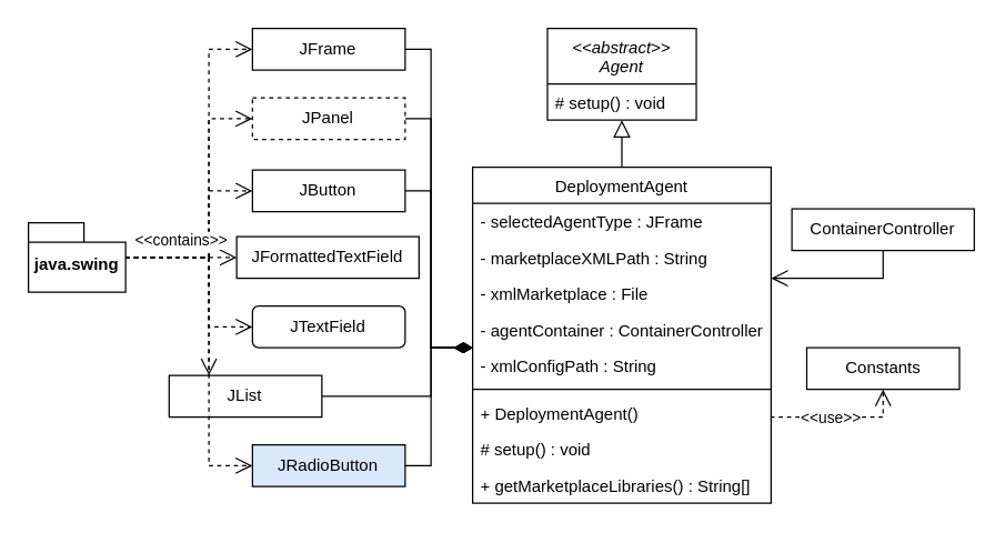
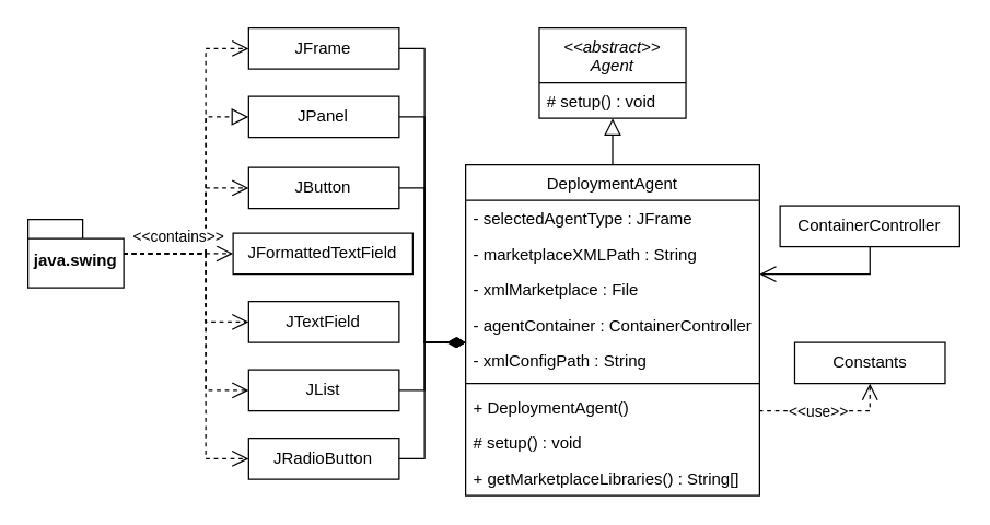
  <mxCell id="0" />
  <mxCell id="1" parent="0" />
  <mxCell id="2" value="&lt;&lt;abstract&gt;&gt;&#10;Agent" style="swimlane;fontStyle=2;align=center;verticalAlign=top;childLayout=stackLayout;horizontal=1;startSize=40;horizontalStack=0;resizeParent=1;resizeLast=0;collapsible=1;marginBottom=0;rounded=0;shadow=0;strokeWidth=1;" parent="1" vertex="1"><mxGeometry x="393.88" y="20" width="107.25" height="66" as="geometry"><mxRectangle x="230" y="140" width="160" height="26" as="alternateBounds" /></mxGeometry></mxCell>
  <mxCell id="3" value="# setup() : void" style="text;align=left;verticalAlign=top;spacingLeft=4;spacingRight=4;overflow=hidden;rotatable=0;points=[[0,0.5],[1,0.5]];portConstraint=eastwest;" parent="2" vertex="1"><mxGeometry y="40" width="107.25" height="26" as="geometry" /></mxCell>
  <mxCell id="4" value="DeploymentAgent" style="swimlane;fontStyle=0;align=center;verticalAlign=top;childLayout=stackLayout;horizontal=1;startSize=26;horizontalStack=0;resizeParent=1;resizeLast=0;collapsible=1;marginBottom=0;rounded=0;shadow=0;strokeWidth=1;" parent="1" vertex="1"><mxGeometry x="340" y="120" width="215" height="242" as="geometry"><mxRectangle x="130" y="380" width="160" height="26" as="alternateBounds" /></mxGeometry></mxCell>
  <mxCell id="5" value="- selectedAgentType : JFrame" style="text;align=left;verticalAlign=top;spacingLeft=4;spacingRight=4;overflow=hidden;rotatable=0;points=[[0,0.5],[1,0.5]];portConstraint=eastwest;" parent="4" vertex="1"><mxGeometry y="26" width="215" height="26" as="geometry" /></mxCell>
  <mxCell id="6" value="- marketplaceXMLPath : String" style="text;align=left;verticalAlign=top;spacingLeft=4;spacingRight=4;overflow=hidden;rotatable=0;points=[[0,0.5],[1,0.5]];portConstraint=eastwest;" parent="4" vertex="1"><mxGeometry y="52" width="215" height="26" as="geometry" /></mxCell>
  <mxCell id="7" value="- xmlMarketplace : File" style="text;align=left;verticalAlign=top;spacingLeft=4;spacingRight=4;overflow=hidden;rotatable=0;points=[[0,0.5],[1,0.5]];portConstraint=eastwest;rounded=0;shadow=0;html=0;" parent="4" vertex="1"><mxGeometry y="78" width="215" height="26" as="geometry" /></mxCell>
  <mxCell id="8" value="- agentContainer : ContainerController" style="text;align=left;verticalAlign=top;spacingLeft=4;spacingRight=4;overflow=hidden;rotatable=0;points=[[0,0.5],[1,0.5]];portConstraint=eastwest;rounded=0;shadow=0;html=0;" parent="4" vertex="1"><mxGeometry y="104" width="215" height="26" as="geometry" /></mxCell>
  <mxCell id="9" value="- xmlConfigPath : String" style="text;align=left;verticalAlign=top;spacingLeft=4;spacingRight=4;overflow=hidden;rotatable=0;points=[[0,0.5],[1,0.5]];portConstraint=eastwest;rounded=0;shadow=0;html=0;" parent="4" vertex="1"><mxGeometry y="130" width="215" height="26" as="geometry" /></mxCell>
  <mxCell id="10" value="" style="line;html=1;strokeWidth=1;align=left;verticalAlign=middle;spacingTop=-1;spacingLeft=3;spacingRight=3;rotatable=0;labelPosition=right;points=[];portConstraint=eastwest;" parent="4" vertex="1"><mxGeometry y="156" width="215" height="8" as="geometry" /></mxCell>
  <mxCell id="11" value="+ DeploymentAgent()" style="text;align=left;verticalAlign=top;spacingLeft=4;spacingRight=4;overflow=hidden;rotatable=0;points=[[0,0.5],[1,0.5]];portConstraint=eastwest;fontStyle=0" parent="4" vertex="1"><mxGeometry y="164" width="215" height="26" as="geometry" /></mxCell>
  <mxCell id="12" value="# setup() : void" style="text;align=left;verticalAlign=top;spacingLeft=4;spacingRight=4;overflow=hidden;rotatable=0;points=[[0,0.5],[1,0.5]];portConstraint=eastwest;fontStyle=0" parent="4" vertex="1"><mxGeometry y="190" width="215" height="26" as="geometry" /></mxCell>
  <mxCell id="13" value="+ getMarketplaceLibraries() : String[]" style="text;align=left;verticalAlign=top;spacingLeft=4;spacingRight=4;overflow=hidden;rotatable=0;points=[[0,0.5],[1,0.5]];portConstraint=eastwest;" parent="4" vertex="1"><mxGeometry y="216" width="215" height="26" as="geometry" /></mxCell>
  <mxCell id="14" value="" style="endArrow=block;endSize=10;endFill=0;shadow=0;strokeWidth=1;rounded=0;curved=0;edgeStyle=elbowEdgeStyle;elbow=vertical;" parent="1" source="4" target="2" edge="1"><mxGeometry width="160" relative="1" as="geometry"><mxPoint x="425" y="-27" as="sourcePoint" /><mxPoint x="425" y="-27" as="targetPoint" /><Array as="points"><mxPoint x="450" y="130" /></Array></mxGeometry></mxCell>
  <mxCell id="15" style="edgeStyle=orthogonalEdgeStyle;rounded=0;orthogonalLoop=1;jettySize=auto;html=1;endArrow=diamondThin;endFill=1;startSize=10;endSize=10;exitX=1;exitY=0.5;exitDx=0;exitDy=0;" parent="1" source="16" target="4" edge="1"><mxGeometry relative="1" as="geometry"><Array as="points"><mxPoint x="310" y="85" /><mxPoint x="310" y="250" /></Array></mxGeometry></mxCell>
- <mxCell id="16" value="JPanel" style="rounded=0;whiteSpace=wrap;html=1;dashed=1;" parent="1" vertex="1"><mxGeometry x="181.38" y="70" width="110" height="30" as="geometry" /></mxCell>
+ <mxCell id="16" value="JPanel" style="rounded=0;whiteSpace=wrap;html=1;" parent="1" vertex="1"><mxGeometry x="181.38" y="70" width="110" height="30" as="geometry" /></mxCell>
  <mxCell id="17" style="edgeStyle=orthogonalEdgeStyle;rounded=0;orthogonalLoop=1;jettySize=auto;html=1;endArrow=diamondThin;endFill=1;startSize=10;endSize=10;exitX=1;exitY=0.5;exitDx=0;exitDy=0;" parent="1" source="18" target="4" edge="1"><mxGeometry relative="1" as="geometry"><Array as="points"><mxPoint x="310" y="137" /><mxPoint x="310" y="250" /></Array></mxGeometry></mxCell>
  <mxCell id="18" value="JButton" style="rounded=0;whiteSpace=wrap;html=1;" parent="1" vertex="1"><mxGeometry x="181.38" y="122" width="110" height="30" as="geometry" /></mxCell>
  <mxCell id="19" value="JFormattedTextField" style="rounded=0;whiteSpace=wrap;html=1;" parent="1" vertex="1"><mxGeometry x="170" y="170" width="131.38" height="30" as="geometry" /></mxCell>
- <mxCell id="20" value="JTextField" style="whiteSpace=wrap;html=1;rounded=1;" parent="1" vertex="1"><mxGeometry x="181.38" y="220" width="110" height="30" as="geometry" /></mxCell>
+ <mxCell id="20" value="JTextField" style="rounded=0;whiteSpace=wrap;html=1;" parent="1" vertex="1"><mxGeometry x="181.38" y="220" width="110" height="30" as="geometry" /></mxCell>
  <mxCell id="21" style="edgeStyle=orthogonalEdgeStyle;rounded=0;orthogonalLoop=1;jettySize=auto;html=1;endArrow=diamondThin;endFill=1;startSize=10;endSize=10;exitX=1;exitY=0.5;exitDx=0;exitDy=0;" parent="1" source="22" target="4" edge="1"><mxGeometry relative="1" as="geometry"><Array as="points"><mxPoint x="310" y="285" /><mxPoint x="310" y="250" /></Array></mxGeometry></mxCell>
- <mxCell id="22" value="JList" style="rounded=0;whiteSpace=wrap;html=1;" parent="1" vertex="1"><mxGeometry x="121.38" y="270" width="110" height="30" as="geometry" /></mxCell>
+ <mxCell id="22" value="JList" style="rounded=0;whiteSpace=wrap;html=1;" parent="1" vertex="1"><mxGeometry x="181.38" y="270" width="110" height="30" as="geometry" /></mxCell>
  <mxCell id="23" style="edgeStyle=orthogonalEdgeStyle;rounded=0;orthogonalLoop=1;jettySize=auto;html=1;endArrow=diamondThin;endFill=1;startSize=10;endSize=10;exitX=1;exitY=0.5;exitDx=0;exitDy=0;" parent="1" edge="1"><mxGeometry relative="1" as="geometry"><mxPoint x="269" y="335" as="sourcePoint" /><mxPoint x="339" y="250.034" as="targetPoint" /><Array as="points"><mxPoint x="310" y="335" /><mxPoint x="310" y="250" /></Array></mxGeometry></mxCell>
- <mxCell id="24" value="JRadioButton" style="rounded=0;whiteSpace=wrap;html=1;fillColor=#dae8fc;" parent="1" vertex="1"><mxGeometry x="181.38" y="320" width="110" height="30" as="geometry" /></mxCell>
+ <mxCell id="24" value="JRadioButton" style="rounded=0;whiteSpace=wrap;html=1;" parent="1" vertex="1"><mxGeometry x="181.38" y="320" width="110" height="30" as="geometry" /></mxCell>
  <mxCell id="25" style="edgeStyle=orthogonalEdgeStyle;rounded=0;orthogonalLoop=1;jettySize=auto;html=1;endSize=10;endArrow=open;endFill=0;" parent="1" source="26" edge="1"><mxGeometry relative="1" as="geometry"><Array as="points"><mxPoint x="636" y="199.97" /></Array><mxPoint x="555" y="200.004" as="targetPoint" /></mxGeometry></mxCell>
  <mxCell id="26" value="ContainerController" style="rounded=0;whiteSpace=wrap;html=1;" parent="1" vertex="1"><mxGeometry x="570" y="149.97" width="131.38" height="30" as="geometry" /></mxCell>
  <mxCell id="27" style="edgeStyle=orthogonalEdgeStyle;rounded=0;orthogonalLoop=1;jettySize=auto;html=1;endSize=10;endArrow=diamondThin;endFill=1;" parent="1" source="28" target="4" edge="1"><mxGeometry relative="1" as="geometry"><Array as="points"><mxPoint x="310" y="35" /><mxPoint x="310" y="250" /></Array></mxGeometry></mxCell>
  <mxCell id="28" value="JFrame" style="rounded=0;whiteSpace=wrap;html=1;" parent="1" vertex="1"><mxGeometry x="181.38" y="20" width="110" height="30" as="geometry" /></mxCell>
  <mxCell id="29" value="Constants" style="rounded=0;whiteSpace=wrap;html=1;" parent="1" vertex="1"><mxGeometry x="580.69" y="250" width="110" height="30" as="geometry" /></mxCell>
  <mxCell id="30" style="edgeStyle=orthogonalEdgeStyle;rounded=0;orthogonalLoop=1;jettySize=auto;html=1;endSize=10;endArrow=none;endFill=0;dashed=1;startArrow=open;startFill=0;startSize=10;" parent="1" source="29" edge="1"><mxGeometry relative="1" as="geometry"><mxPoint x="646" y="130" as="sourcePoint" /><mxPoint x="555" y="300" as="targetPoint" /><Array as="points"><mxPoint x="636" y="300" /></Array></mxGeometry></mxCell>
  <mxCell id="31" value="&amp;lt;&amp;lt;use&amp;gt;&amp;gt;" style="edgeLabel;html=1;align=center;verticalAlign=middle;resizable=0;points=[];" parent="30" vertex="1" connectable="0"><mxGeometry x="0.161" relative="1" as="geometry"><mxPoint as="offset" /></mxGeometry></mxCell>
  <mxCell id="32" style="edgeStyle=orthogonalEdgeStyle;rounded=0;orthogonalLoop=1;jettySize=auto;html=1;dashed=1;endArrow=open;endFill=0;endSize=10;" parent="1" source="34" target="28" edge="1"><mxGeometry relative="1" as="geometry"><Array as="points"><mxPoint x="150" y="185" /><mxPoint x="150" y="35" /></Array></mxGeometry></mxCell>
- <mxCell id="33" style="edgeStyle=orthogonalEdgeStyle;rounded=0;orthogonalLoop=1;jettySize=auto;html=1;dashed=1;endArrow=open;endFill=0;endSize=10;" parent="1" source="34" target="16" edge="1"><mxGeometry relative="1" as="geometry"><Array as="points"><mxPoint x="150" y="185" /><mxPoint x="150" y="85" /></Array></mxGeometry></mxCell>
+ <mxCell id="33" style="edgeStyle=orthogonalEdgeStyle;rounded=0;orthogonalLoop=1;jettySize=auto;html=1;dashed=1;endArrow=block;endFill=0;endSize=10;" parent="1" source="34" target="16" edge="1"><mxGeometry relative="1" as="geometry"><Array as="points"><mxPoint x="150" y="185" /><mxPoint x="150" y="85" /></Array></mxGeometry></mxCell>
  <mxCell id="34" value="java.swing" style="shape=folder;fontStyle=1;spacingTop=10;tabWidth=40;tabHeight=14;tabPosition=left;html=1;whiteSpace=wrap;" parent="1" vertex="1"><mxGeometry x="20" y="160" width="70" height="50" as="geometry" /></mxCell>
  <mxCell id="35" style="edgeStyle=orthogonalEdgeStyle;rounded=0;orthogonalLoop=1;jettySize=auto;html=1;dashed=1;endArrow=open;endFill=0;endSize=10;" parent="1" source="34" target="18" edge="1"><mxGeometry relative="1" as="geometry"><mxPoint x="140" y="195" as="sourcePoint" /><mxPoint x="191" y="95" as="targetPoint" /><Array as="points"><mxPoint x="150" y="185" /><mxPoint x="150" y="137" /></Array></mxGeometry></mxCell>
  <mxCell id="36" style="edgeStyle=orthogonalEdgeStyle;rounded=0;orthogonalLoop=1;jettySize=auto;html=1;dashed=1;endArrow=open;endFill=0;endSize=10;" parent="1" source="34" target="19" edge="1"><mxGeometry relative="1" as="geometry"><mxPoint x="150" y="205" as="sourcePoint" /><mxPoint x="201" y="157" as="targetPoint" /><Array as="points"><mxPoint x="190" y="180" /><mxPoint x="190" y="180" /></Array></mxGeometry></mxCell>
  <mxCell id="37" style="edgeStyle=orthogonalEdgeStyle;rounded=0;orthogonalLoop=1;jettySize=auto;html=1;dashed=1;endArrow=open;endFill=0;endSize=10;" parent="1" source="34" target="20" edge="1"><mxGeometry relative="1" as="geometry"><mxPoint x="140" y="195" as="sourcePoint" /><mxPoint x="180" y="195" as="targetPoint" /><Array as="points"><mxPoint x="150" y="185" /><mxPoint x="150" y="235" /></Array></mxGeometry></mxCell>
  <mxCell id="38" style="edgeStyle=orthogonalEdgeStyle;rounded=0;orthogonalLoop=1;jettySize=auto;html=1;dashed=1;endArrow=open;endFill=0;endSize=10;" parent="1" source="34" target="22" edge="1"><mxGeometry relative="1" as="geometry"><mxPoint x="150" y="205" as="sourcePoint" /><mxPoint x="190" y="205" as="targetPoint" /><Array as="points"><mxPoint x="150" y="185" /><mxPoint x="150" y="285" /></Array></mxGeometry></mxCell>
  <mxCell id="39" style="edgeStyle=orthogonalEdgeStyle;rounded=0;orthogonalLoop=1;jettySize=auto;html=1;dashed=1;endArrow=open;endFill=0;endSize=10;" parent="1" source="34" target="24" edge="1"><mxGeometry relative="1" as="geometry"><mxPoint x="160" y="215" as="sourcePoint" /><mxPoint x="200" y="215" as="targetPoint" /><Array as="points"><mxPoint x="150" y="185" /><mxPoint x="150" y="335" /></Array></mxGeometry></mxCell>
  <mxCell id="40" value="&amp;lt;&amp;lt;contains&amp;gt;&amp;gt;" style="edgeLabel;html=1;align=center;verticalAlign=middle;resizable=0;points=[];" parent="39" vertex="1" connectable="0"><mxGeometry x="-0.809" y="-1" relative="1" as="geometry"><mxPoint x="16" y="-14" as="offset" /></mxGeometry></mxCell>
